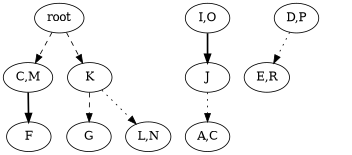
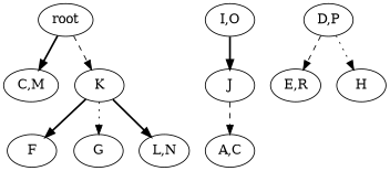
  strict digraph {
    edge [style=dashed]
    n1 [label=root]
    n2 [label="C,M"]
    n3 [label=K]
    n4 [label="I,O"]
    n5 [label=J]
    n6 [label=G]
    n7 [label="L,N"]
    n8 [label=F]
    n9 [label="D,P"]
    n10 [label="E,R"]
+   n11 [label=H]
    n12 [label="A,C"]
-   n1 -> n2
+   n1 -> n2 [style=bold]
    n1 -> n3
-   n3 -> n6
-   n3 -> n7 [style=dotted]
-   n2 -> n8 [style=bold]
+   n3 -> n6 [style=dotted]
+   n3 -> n7 [style=bold]
+   n3 -> n8 [style=bold]
    n4 -> n5 [style=bold]
-   n5 -> n12 [style=dotted]
-   n9 -> n10 [style=dotted]
+   n5 -> n12
+   n9 -> n10
+   n9 -> n11 [style=dotted]
  }
